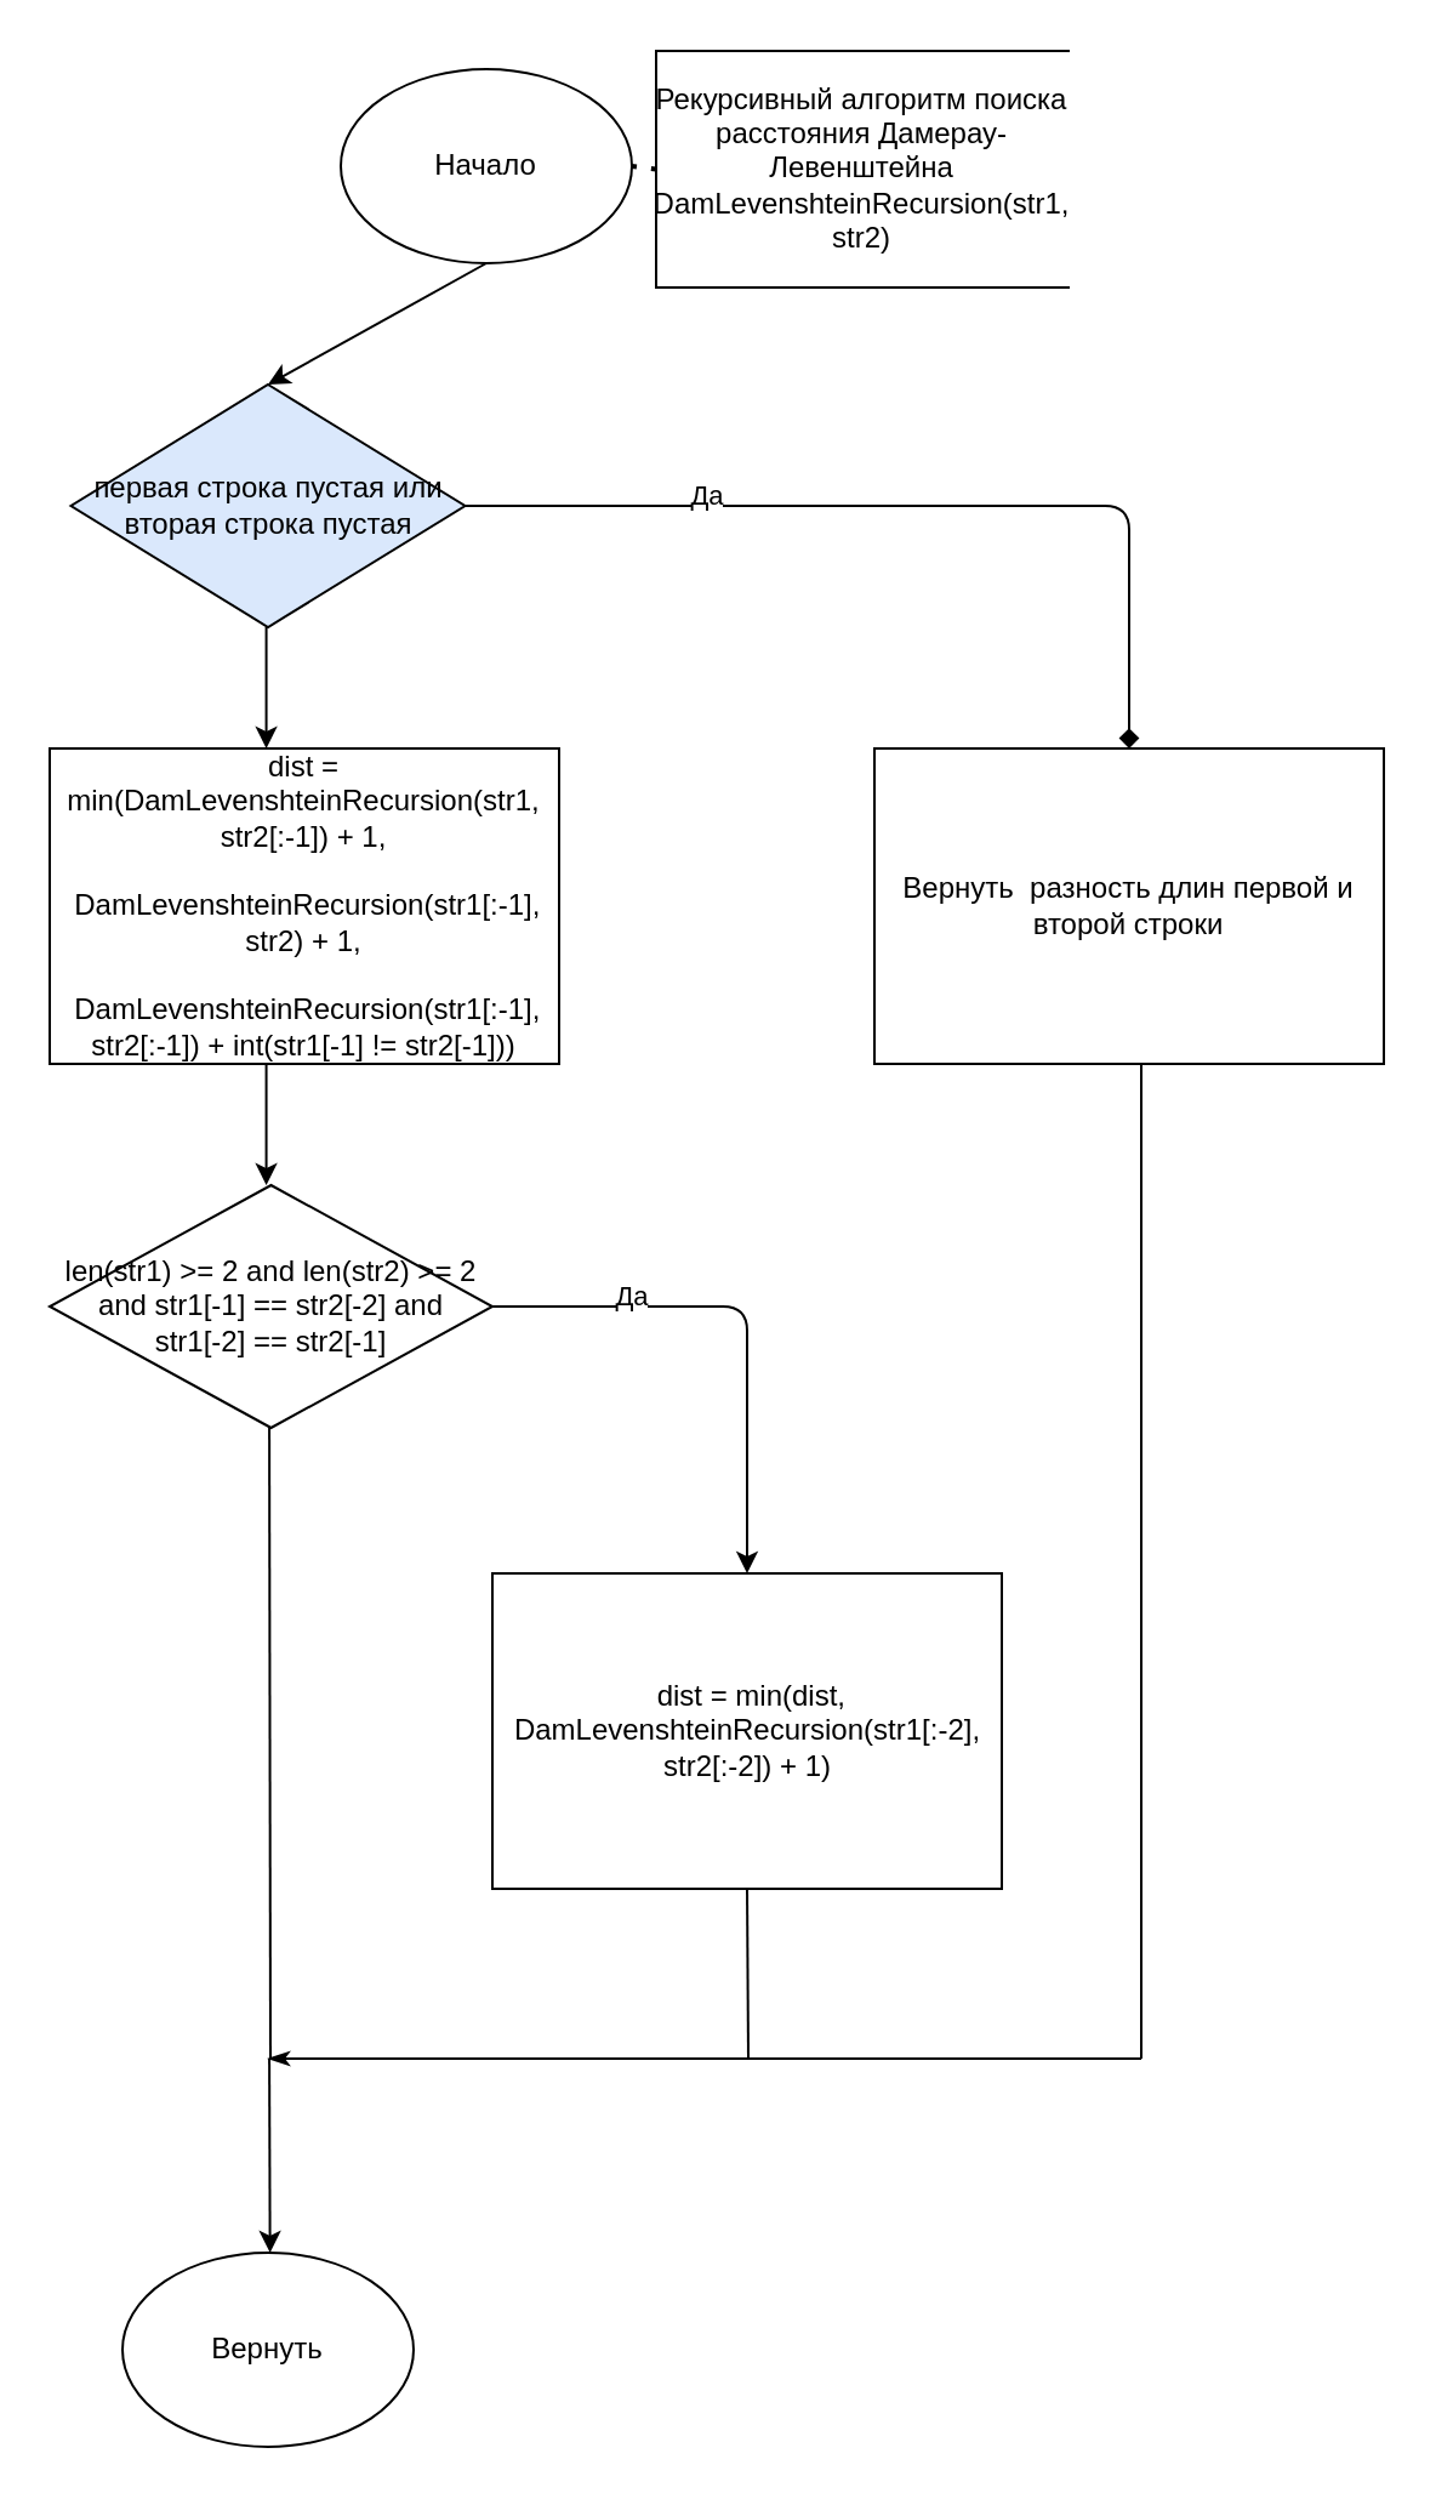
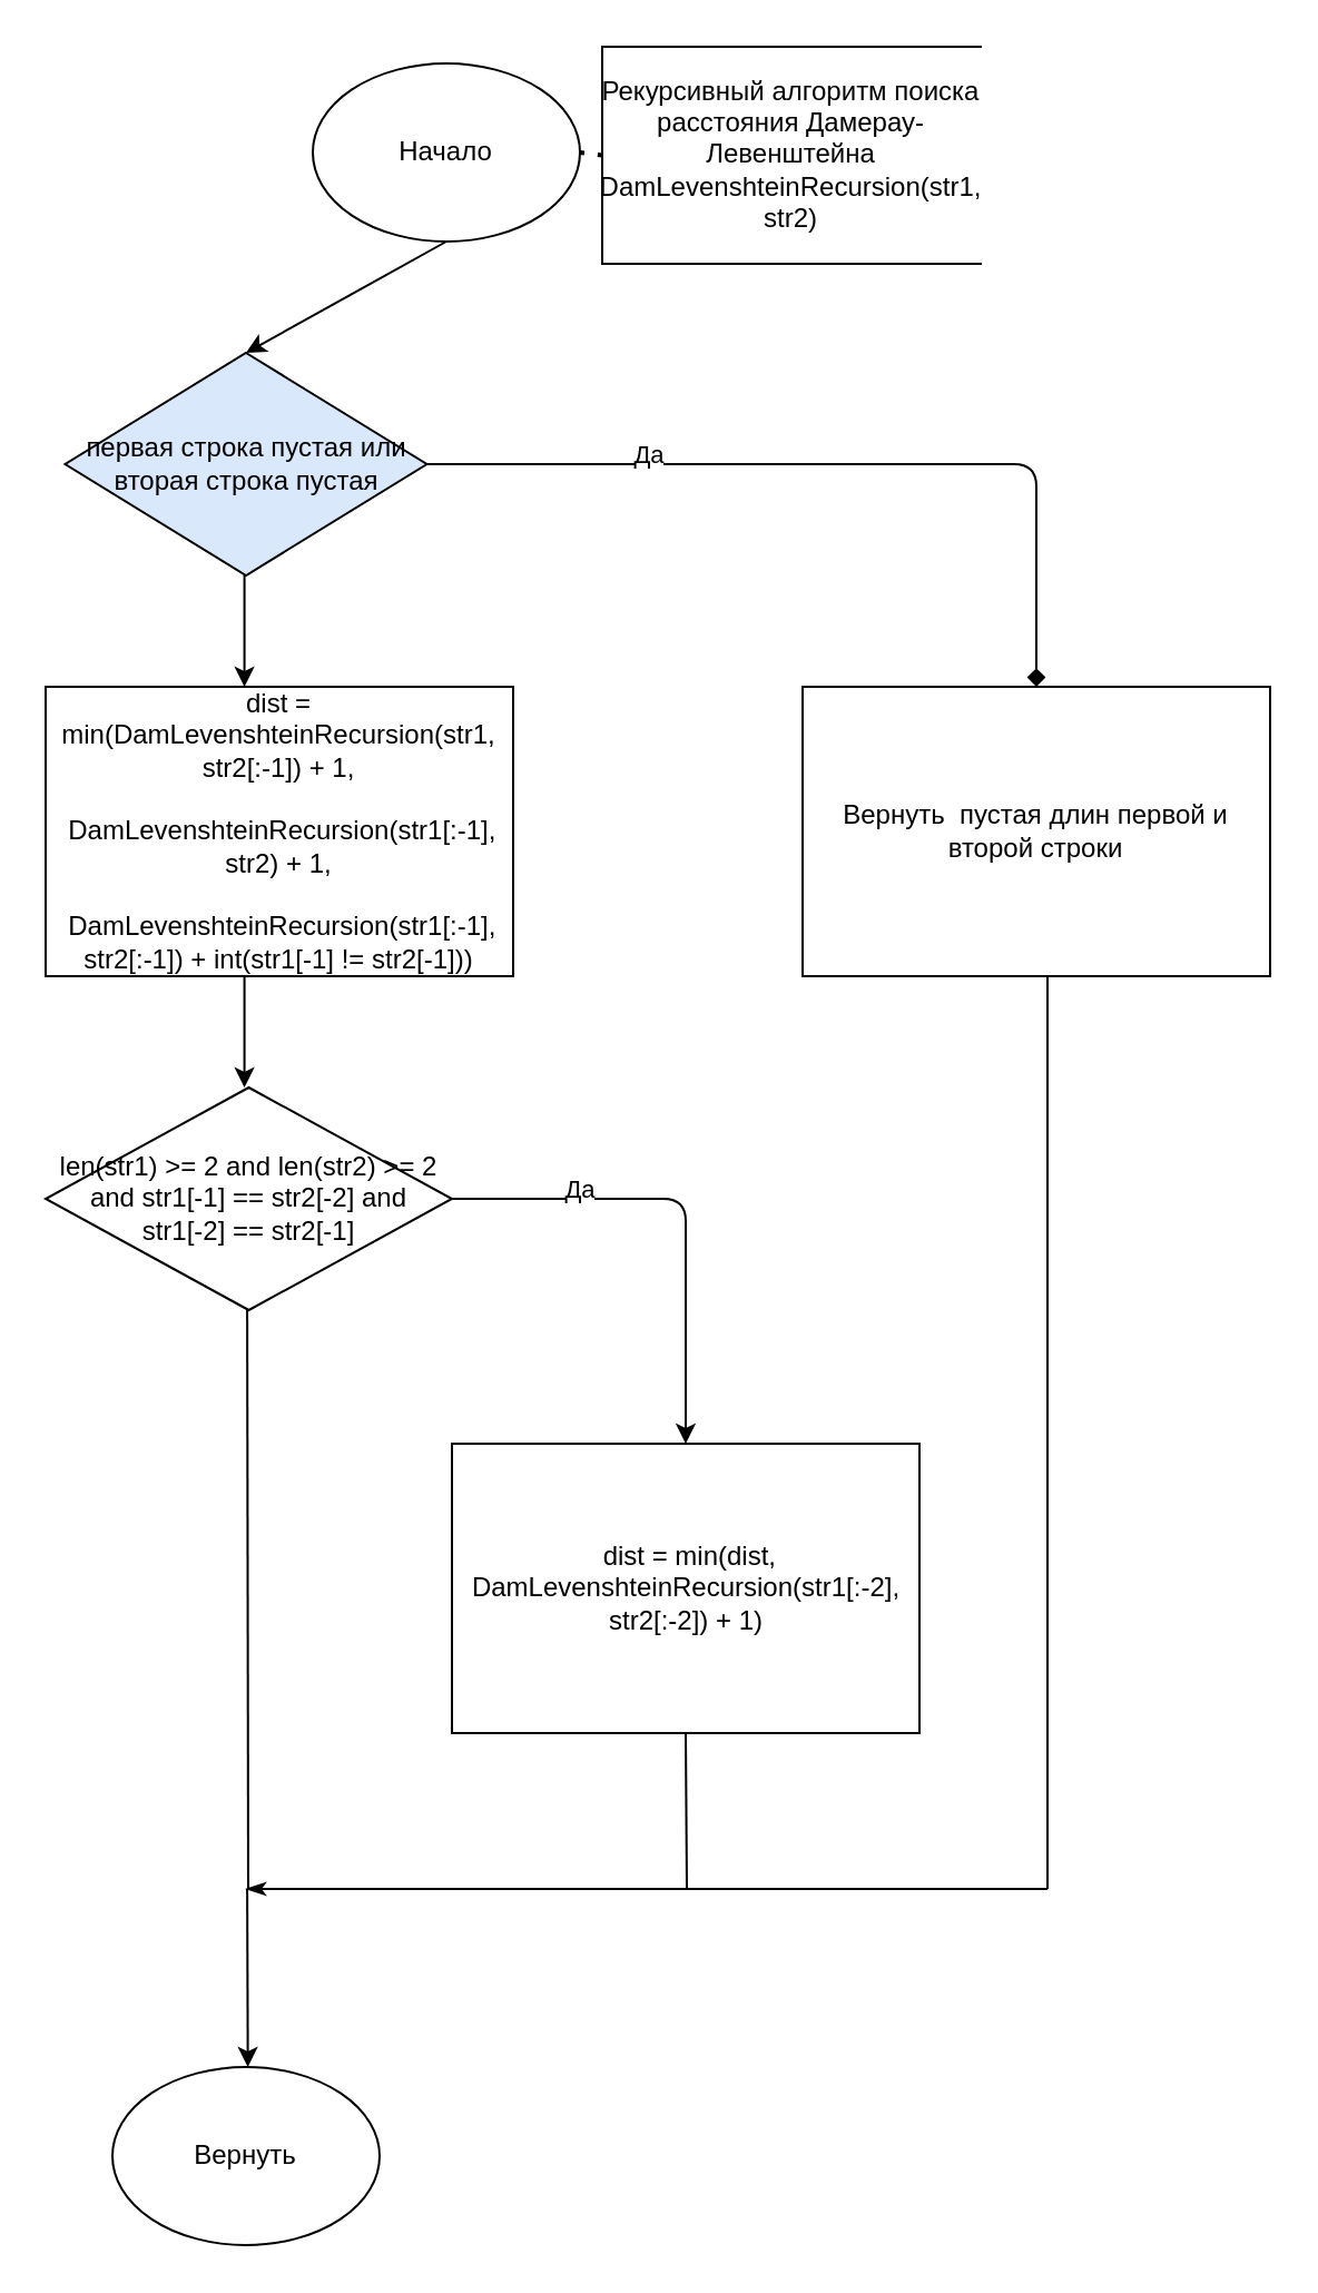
  <mxCell id="0" />
  <mxCell id="1" parent="0" />
  <mxCell id="2" value="Начало" style="ellipse;whiteSpace=wrap;html=1;" vertex="1" parent="1"><mxGeometry x="140" y="28" width="120" height="80" as="geometry" /></mxCell>
  <mxCell id="3" value="" style="endArrow=classic;html=1;exitX=0.5;exitY=1;exitDx=0;exitDy=0;" edge="1" parent="1" source="2"><mxGeometry width="50" height="50" relative="1" as="geometry"><mxPoint x="130" y="258" as="sourcePoint" /><mxPoint x="110" y="158" as="targetPoint" /></mxGeometry></mxCell>
  <mxCell id="4" value="первая строка пустая или вторая строка пустая" style="rhombus;whiteSpace=wrap;html=1;fillColor=#dae8fc;" vertex="1" parent="1"><mxGeometry x="28.75" y="158" width="162.5" height="100" as="geometry" /></mxCell>
  <mxCell id="5" value="&lt;div&gt;dist = min(DamLevenshteinRecursion(str1, str2[:-1]) + 1,&lt;/div&gt;&lt;div&gt;&amp;nbsp; &amp;nbsp; &amp;nbsp; &amp;nbsp; &amp;nbsp; &amp;nbsp; &amp;nbsp; &amp;nbsp;DamLevenshteinRecursion(str1[:-1], str2) + 1,&lt;/div&gt;&lt;div&gt;&amp;nbsp; &amp;nbsp; &amp;nbsp; &amp;nbsp; &amp;nbsp; &amp;nbsp; &amp;nbsp; &amp;nbsp;DamLevenshteinRecursion(str1[:-1], str2[:-1]) + int(str1[-1] != str2[-1]))&lt;/div&gt;" style="rounded=0;whiteSpace=wrap;html=1;" vertex="1" parent="1"><mxGeometry x="20" y="308" width="210" height="130" as="geometry" /></mxCell>
  <mxCell id="6" value="" style="endArrow=diamond;html=1;exitX=1;exitY=0.5;exitDx=0;exitDy=0;fontStyle=1;entryX=0.5;entryY=0;entryDx=0;entryDy=0;" edge="1" parent="1" source="4" target="8"><mxGeometry width="50" height="50" relative="1" as="geometry"><mxPoint x="170" y="218" as="sourcePoint" /><mxPoint x="430" y="308" as="targetPoint" /><Array as="points"><mxPoint x="465" y="208" /></Array></mxGeometry></mxCell>
  <mxCell id="7" value="Да" style="edgeLabel;html=1;align=center;verticalAlign=middle;resizable=0;points=[];" vertex="1" connectable="0" parent="6"><mxGeometry x="-0.472" y="5" relative="1" as="geometry"><mxPoint as="offset" /></mxGeometry></mxCell>
- <mxCell id="8" value="&lt;div&gt;Вернуть &amp;nbsp;разность длин первой и второй строки&lt;/div&gt;" style="rounded=0;whiteSpace=wrap;html=1;" vertex="1" parent="1"><mxGeometry x="360" y="308" width="210" height="130" as="geometry" /></mxCell>
+ <mxCell id="8" value="&lt;div&gt;Вернуть &amp;nbsp;пустая длин первой и второй строки&lt;/div&gt;" style="rounded=0;whiteSpace=wrap;html=1;" vertex="1" parent="1"><mxGeometry x="360" y="308" width="210" height="130" as="geometry" /></mxCell>
  <mxCell id="9" value="" style="endArrow=classic;html=1;" edge="1" parent="1"><mxGeometry width="50" height="50" relative="1" as="geometry"><mxPoint x="110.54" y="848" as="sourcePoint" /><mxPoint x="110.83" y="928" as="targetPoint" /></mxGeometry></mxCell>
  <mxCell id="10" value="Вернуть" style="ellipse;whiteSpace=wrap;html=1;" vertex="1" parent="1"><mxGeometry x="50" y="928" width="120" height="80" as="geometry" /></mxCell>
  <mxCell id="11" value="" style="endArrow=classic;html=1;exitX=0.5;exitY=1;exitDx=0;exitDy=0;" edge="1" parent="1"><mxGeometry width="50" height="50" relative="1" as="geometry"><mxPoint x="109.29" y="258" as="sourcePoint" /><mxPoint x="109.29" y="308" as="targetPoint" /></mxGeometry></mxCell>
  <mxCell id="12" value="" style="endArrow=classic;html=1;exitX=0.5;exitY=1;exitDx=0;exitDy=0;" edge="1" parent="1"><mxGeometry width="50" height="50" relative="1" as="geometry"><mxPoint x="109.29" y="438" as="sourcePoint" /><mxPoint x="109.29" y="488" as="targetPoint" /></mxGeometry></mxCell>
  <mxCell id="13" value="len(str1) &amp;gt;= 2 and len(str2) &amp;gt;= 2 and str1[-1] == str2[-2] and str1[-2] == str2[-1]" style="rhombus;whiteSpace=wrap;html=1;" vertex="1" parent="1"><mxGeometry x="20" y="488" width="182.5" height="100" as="geometry" /></mxCell>
  <mxCell id="14" value="" style="endArrow=classic;html=1;exitX=1;exitY=0.5;exitDx=0;exitDy=0;" edge="1" parent="1" source="13"><mxGeometry width="50" height="50" relative="1" as="geometry"><mxPoint x="210" y="538" as="sourcePoint" /><mxPoint x="307.5" y="648" as="targetPoint" /><Array as="points"><mxPoint x="307.5" y="538" /></Array></mxGeometry></mxCell>
  <mxCell id="15" value="Да" style="edgeLabel;html=1;align=center;verticalAlign=middle;resizable=0;points=[];" vertex="1" connectable="0" parent="14"><mxGeometry x="-0.472" y="5" relative="1" as="geometry"><mxPoint as="offset" /></mxGeometry></mxCell>
  <mxCell id="16" value="&amp;nbsp;dist = min(dist, DamLevenshteinRecursion(str1[:-2], str2[:-2]) + 1)" style="rounded=0;whiteSpace=wrap;html=1;" vertex="1" parent="1"><mxGeometry x="202.5" y="648" width="210" height="130" as="geometry" /></mxCell>
  <mxCell id="17" value="" style="endArrow=none;html=1;" edge="1" parent="1"><mxGeometry width="50" height="50" relative="1" as="geometry"><mxPoint x="470" y="848" as="sourcePoint" /><mxPoint x="470" y="438" as="targetPoint" /></mxGeometry></mxCell>
  <mxCell id="18" value="" style="endArrow=none;html=1;entryX=0.5;entryY=1;entryDx=0;entryDy=0;" edge="1" parent="1"><mxGeometry width="50" height="50" relative="1" as="geometry"><mxPoint x="111" y="848" as="sourcePoint" /><mxPoint x="110.54" y="588" as="targetPoint" /></mxGeometry></mxCell>
  <mxCell id="19" value="" style="endArrow=none;html=1;entryX=0.5;entryY=1;entryDx=0;entryDy=0;" edge="1" parent="1" target="16"><mxGeometry width="50" height="50" relative="1" as="geometry"><mxPoint x="308" y="848" as="sourcePoint" /><mxPoint x="120.54" y="598" as="targetPoint" /></mxGeometry></mxCell>
  <mxCell id="20" value="" style="endArrow=classicThin;html=1;endFill=1;" edge="1" parent="1"><mxGeometry width="50" height="50" relative="1" as="geometry"><mxPoint x="470" y="848" as="sourcePoint" /><mxPoint x="110" y="848" as="targetPoint" /></mxGeometry></mxCell>
  <mxCell id="21" value="Рекурсивный алгоритм поиска расстояния Дамерау-Левенштейна&lt;br&gt;DamLevenshteinRecursion(str1, str2)" style="shape=partialRectangle;whiteSpace=wrap;html=1;bottom=1;right=1;left=1;top=0;fillColor=none;routingCenterX=-0.5;direction=south;" vertex="1" parent="1"><mxGeometry x="270" y="20.5" width="170" height="97.5" as="geometry" /></mxCell>
  <mxCell id="22" value="" style="endArrow=none;dashed=1;html=1;dashPattern=1 3;strokeWidth=2;entryX=0.5;entryY=1;entryDx=0;entryDy=0;exitX=1;exitY=0.5;exitDx=0;exitDy=0;" edge="1" parent="1" source="2" target="21"><mxGeometry width="50" height="50" relative="1" as="geometry"><mxPoint x="330" y="168" as="sourcePoint" /><mxPoint x="380" y="118" as="targetPoint" /></mxGeometry></mxCell>
